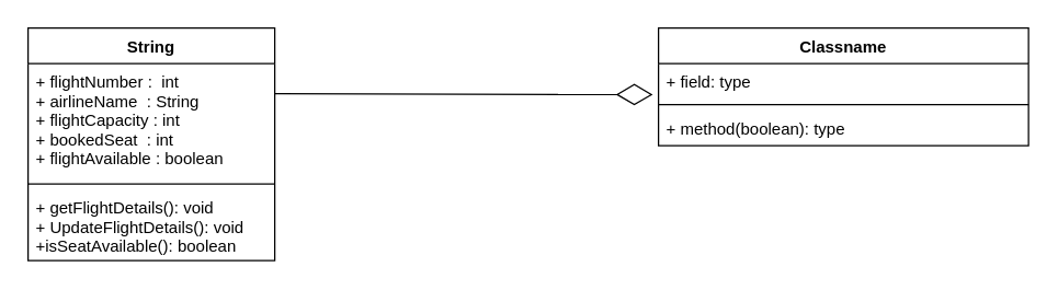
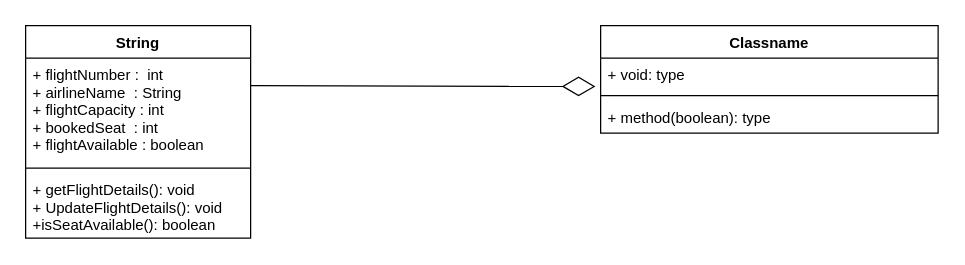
  <mxCell id="0" />
  <mxCell id="1" parent="0" />
  <mxCell id="2" value="String" style="swimlane;fontStyle=1;align=center;verticalAlign=top;childLayout=stackLayout;horizontal=1;startSize=26;horizontalStack=0;resizeParent=1;resizeParentMax=0;resizeLast=0;collapsible=1;marginBottom=0;" vertex="1" parent="1"><mxGeometry x="20" y="20" width="180" height="170" as="geometry" /></mxCell>
  <mxCell id="3" value="+ flightNumber :  int&#10;+ airlineName  : String&#10;+ flightCapacity : int&#10;+ bookedSeat  : int&#10;+ flightAvailable : boolean&#10;&#10;" style="text;strokeColor=none;fillColor=none;align=left;verticalAlign=top;spacingLeft=4;spacingRight=4;overflow=hidden;rotatable=0;points=[[0,0.5],[1,0.5]];portConstraint=eastwest;" vertex="1" parent="2"><mxGeometry y="26" width="180" height="84" as="geometry" /></mxCell>
  <mxCell id="4" value="" style="line;strokeWidth=1;fillColor=none;align=left;verticalAlign=middle;spacingTop=-1;spacingLeft=3;spacingRight=3;rotatable=0;labelPosition=right;points=[];portConstraint=eastwest;" vertex="1" parent="2"><mxGeometry y="110" width="180" height="8" as="geometry" /></mxCell>
  <mxCell id="5" value="+ getFlightDetails(): void&#10;+ UpdateFlightDetails(): void&#10;+isSeatAvailable(): boolean" style="text;strokeColor=none;fillColor=none;align=left;verticalAlign=top;spacingLeft=4;spacingRight=4;overflow=hidden;rotatable=0;points=[[0,0.5],[1,0.5]];portConstraint=eastwest;" vertex="1" parent="2"><mxGeometry y="118" width="180" height="52" as="geometry" /></mxCell>
  <mxCell id="6" value="" style="endArrow=diamondThin;endFill=0;endSize=24;html=1;entryX=0.003;entryY=0.872;entryDx=0;entryDy=0;entryPerimeter=0;" edge="1" parent="1"><mxGeometry width="160" relative="1" as="geometry"><mxPoint x="200" y="68" as="sourcePoint" /><mxPoint x="475.84" y="68.672" as="targetPoint" /></mxGeometry></mxCell>
  <mxCell id="7" value="Classname" style="swimlane;fontStyle=1;align=center;verticalAlign=top;childLayout=stackLayout;horizontal=1;startSize=26;horizontalStack=0;resizeParent=1;resizeParentMax=0;resizeLast=0;collapsible=1;marginBottom=0;" vertex="1" parent="1"><mxGeometry x="480" y="20" width="270" height="86" as="geometry" /></mxCell>
- <mxCell id="8" value="+ field: type" style="text;strokeColor=none;fillColor=none;align=left;verticalAlign=top;spacingLeft=4;spacingRight=4;overflow=hidden;rotatable=0;points=[[0,0.5],[1,0.5]];portConstraint=eastwest;" vertex="1" parent="7"><mxGeometry y="26" width="270" height="26" as="geometry" /></mxCell>
+ <mxCell id="8" value="+ void: type" style="text;strokeColor=none;fillColor=none;align=left;verticalAlign=top;spacingLeft=4;spacingRight=4;overflow=hidden;rotatable=0;points=[[0,0.5],[1,0.5]];portConstraint=eastwest;" vertex="1" parent="7"><mxGeometry y="26" width="270" height="26" as="geometry" /></mxCell>
  <mxCell id="9" value="" style="line;strokeWidth=1;fillColor=none;align=left;verticalAlign=middle;spacingTop=-1;spacingLeft=3;spacingRight=3;rotatable=0;labelPosition=right;points=[];portConstraint=eastwest;" vertex="1" parent="7"><mxGeometry y="52" width="270" height="8" as="geometry" /></mxCell>
  <mxCell id="10" value="+ method(boolean): type" style="text;strokeColor=none;fillColor=none;align=left;verticalAlign=top;spacingLeft=4;spacingRight=4;overflow=hidden;rotatable=0;points=[[0,0.5],[1,0.5]];portConstraint=eastwest;" vertex="1" parent="7"><mxGeometry y="60" width="270" height="26" as="geometry" /></mxCell>
